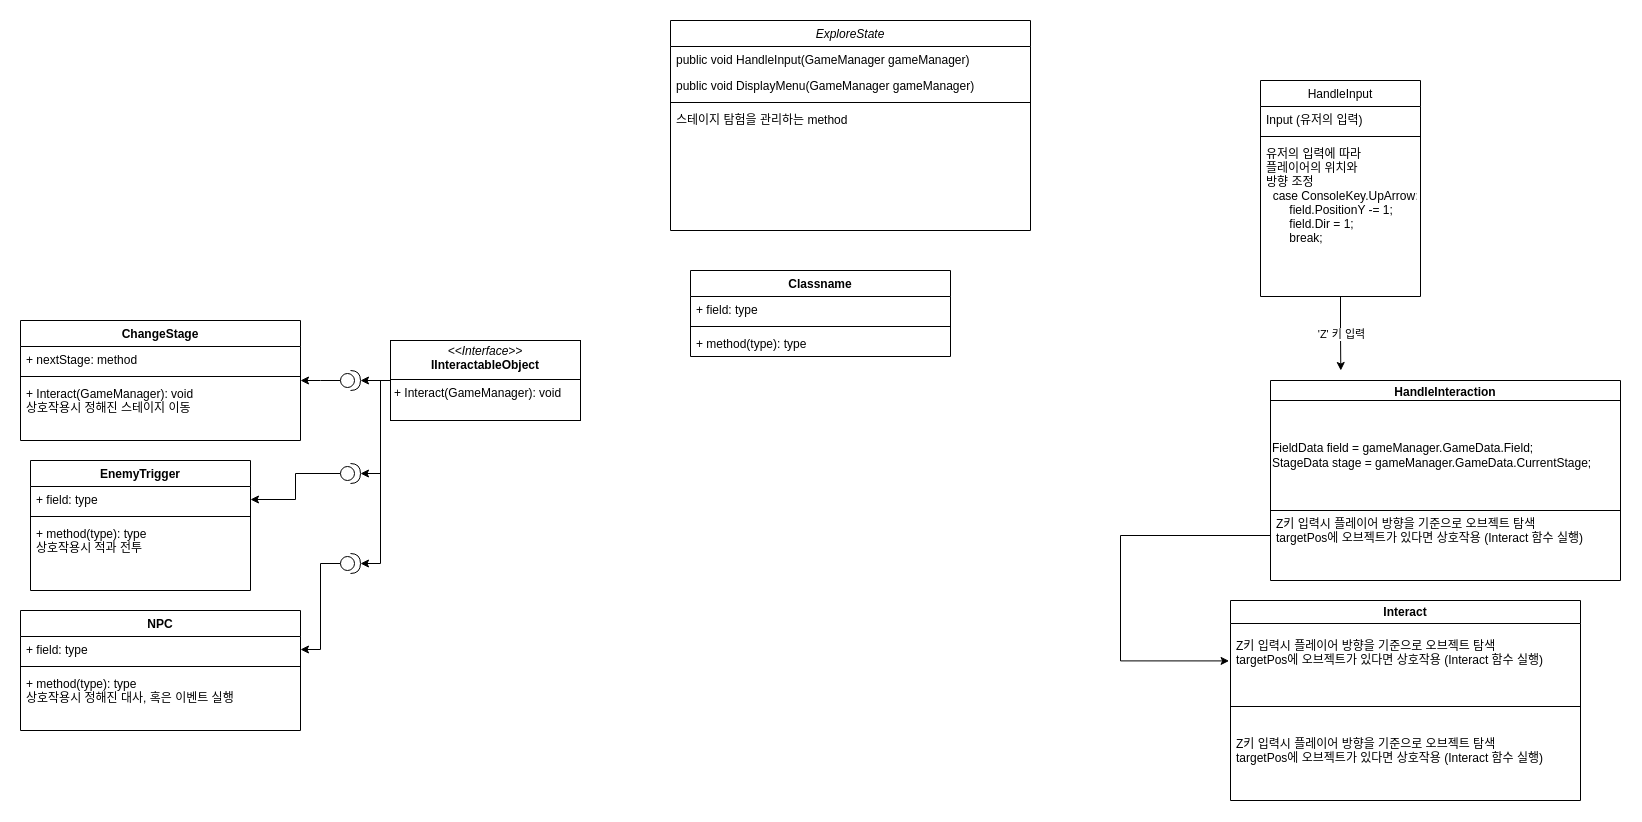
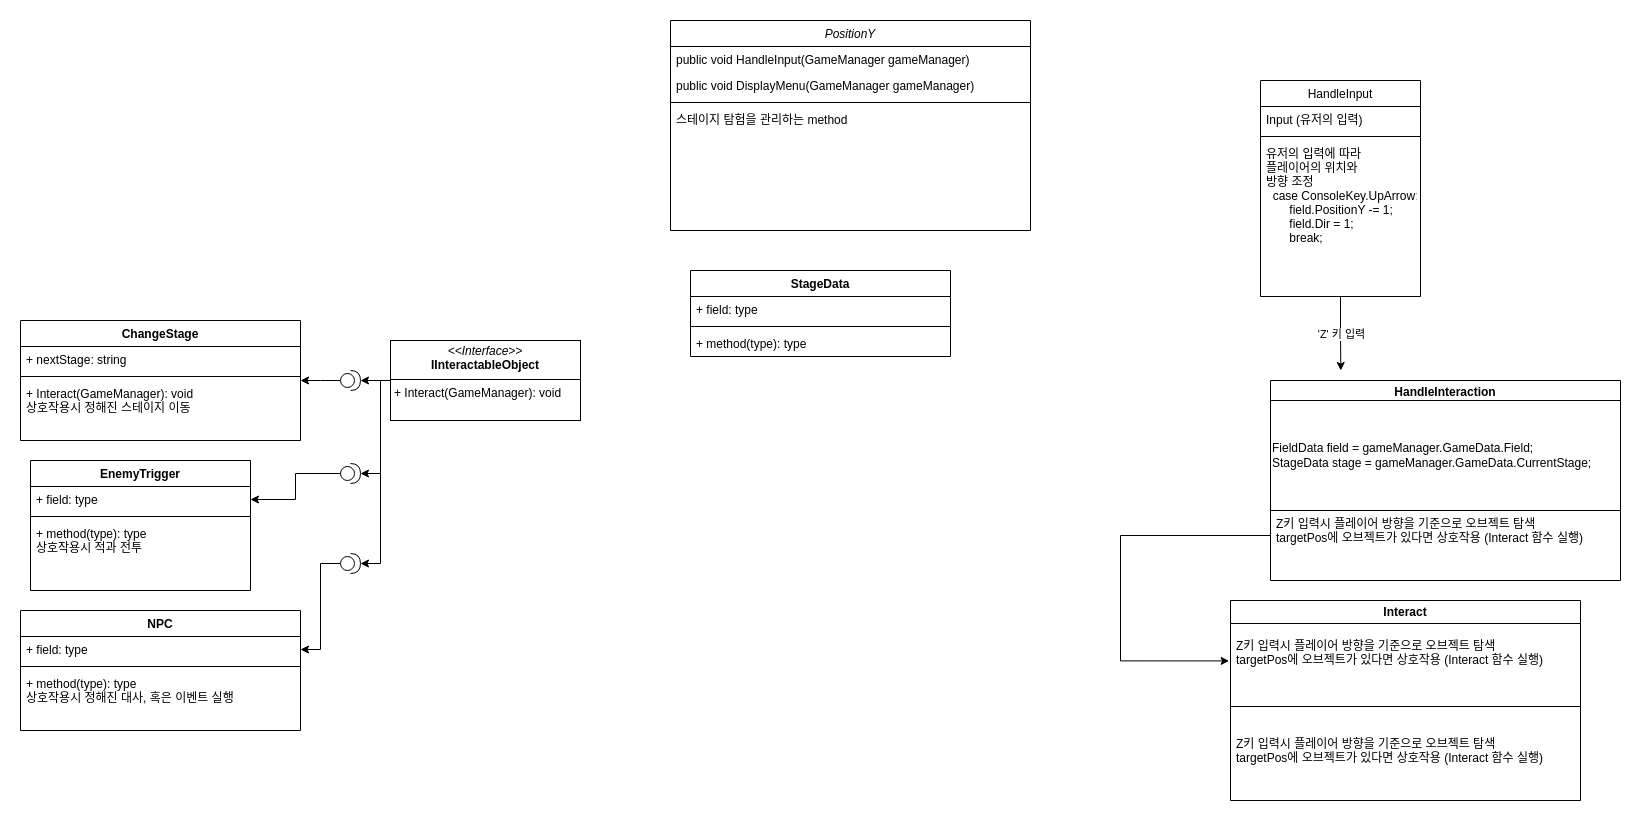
  <mxCell id="0" />
  <mxCell id="1" parent="0" />
- <mxCell id="2" value="ExploreState" style="swimlane;fontStyle=2;align=center;verticalAlign=top;childLayout=stackLayout;horizontal=1;startSize=26;horizontalStack=0;resizeParent=1;resizeLast=0;collapsible=1;marginBottom=0;rounded=0;shadow=0;strokeWidth=1;" parent="1" vertex="1"><mxGeometry x="670" y="20" width="360" height="210" as="geometry"><mxRectangle x="230" y="140" width="160" height="26" as="alternateBounds" /></mxGeometry></mxCell>
+ <mxCell id="2" value="PositionY" style="swimlane;fontStyle=2;align=center;verticalAlign=top;childLayout=stackLayout;horizontal=1;startSize=26;horizontalStack=0;resizeParent=1;resizeLast=0;collapsible=1;marginBottom=0;rounded=0;shadow=0;strokeWidth=1;" parent="1" vertex="1"><mxGeometry x="670" y="20" width="360" height="210" as="geometry"><mxRectangle x="230" y="140" width="160" height="26" as="alternateBounds" /></mxGeometry></mxCell>
  <mxCell id="3" value="public void HandleInput(GameManager gameManager)" style="text;align=left;verticalAlign=top;spacingLeft=4;spacingRight=4;overflow=hidden;rotatable=0;points=[[0,0.5],[1,0.5]];portConstraint=eastwest;" parent="2" vertex="1"><mxGeometry y="26" width="360" height="26" as="geometry" /></mxCell>
  <mxCell id="4" value="public void DisplayMenu(GameManager gameManager)" style="text;align=left;verticalAlign=top;spacingLeft=4;spacingRight=4;overflow=hidden;rotatable=0;points=[[0,0.5],[1,0.5]];portConstraint=eastwest;rounded=0;shadow=0;html=0;" parent="2" vertex="1"><mxGeometry y="52" width="360" height="26" as="geometry" /></mxCell>
  <mxCell id="5" value="" style="line;html=1;strokeWidth=1;align=left;verticalAlign=middle;spacingTop=-1;spacingLeft=3;spacingRight=3;rotatable=0;labelPosition=right;points=[];portConstraint=eastwest;" parent="2" vertex="1"><mxGeometry y="78" width="360" height="8" as="geometry" /></mxCell>
  <mxCell id="6" value="스테이지 탐험을 관리하는 method" style="text;align=left;verticalAlign=top;spacingLeft=4;spacingRight=4;overflow=hidden;rotatable=0;points=[[0,0.5],[1,0.5]];portConstraint=eastwest;" parent="2" vertex="1"><mxGeometry y="86" width="360" height="34" as="geometry" /></mxCell>
  <mxCell id="7" style="edgeStyle=orthogonalEdgeStyle;rounded=0;orthogonalLoop=1;jettySize=auto;html=1;exitX=0.5;exitY=1;exitDx=0;exitDy=0;" edge="1" parent="1" source="9"><mxGeometry relative="1" as="geometry"><mxPoint x="1340.31" y="370" as="targetPoint" /></mxGeometry></mxCell>
  <mxCell id="8" value="'Z' 키 입력" style="edgeLabel;html=1;align=center;verticalAlign=middle;resizable=0;points=[];" vertex="1" connectable="0" parent="7"><mxGeometry x="-0.016" relative="1" as="geometry"><mxPoint as="offset" /></mxGeometry></mxCell>
  <mxCell id="9" value="HandleInput" style="swimlane;fontStyle=0;align=center;verticalAlign=top;childLayout=stackLayout;horizontal=1;startSize=26;horizontalStack=0;resizeParent=1;resizeLast=0;collapsible=1;marginBottom=0;rounded=0;shadow=0;strokeWidth=1;" parent="1" vertex="1"><mxGeometry x="1260" y="80" width="160" height="216" as="geometry"><mxRectangle x="550" y="140" width="160" height="26" as="alternateBounds" /></mxGeometry></mxCell>
  <mxCell id="10" value="Input (유저의 입력)" style="text;align=left;verticalAlign=top;spacingLeft=4;spacingRight=4;overflow=hidden;rotatable=0;points=[[0,0.5],[1,0.5]];portConstraint=eastwest;" parent="9" vertex="1"><mxGeometry y="26" width="160" height="26" as="geometry" /></mxCell>
  <mxCell id="11" value="" style="line;html=1;strokeWidth=1;align=left;verticalAlign=middle;spacingTop=-1;spacingLeft=3;spacingRight=3;rotatable=0;labelPosition=right;points=[];portConstraint=eastwest;" parent="9" vertex="1"><mxGeometry y="52" width="160" height="8" as="geometry" /></mxCell>
  <mxCell id="12" value="유저의 입력에 따라&#10;플레이어의 위치와&#10;방향 조정&#10;  case ConsoleKey.UpArrow:&#10;       field.PositionY -= 1;&#10;       field.Dir = 1;&#10;       break;" style="text;align=left;verticalAlign=top;spacingLeft=4;spacingRight=4;overflow=hidden;rotatable=0;points=[[0,0.5],[1,0.5]];portConstraint=eastwest;" parent="9" vertex="1"><mxGeometry y="60" width="160" height="100" as="geometry" /></mxCell>
  <mxCell id="13" value="HandleInteraction" style="swimlane;whiteSpace=wrap;html=1;" vertex="1" parent="1"><mxGeometry x="1270" y="380" width="350" height="200" as="geometry"><mxRectangle x="730" y="470" width="50" height="40" as="alternateBounds" /></mxGeometry></mxCell>
  <mxCell id="14" value="&lt;div&gt;&lt;span style=&quot;background-color: transparent; color: light-dark(rgb(0, 0, 0), rgb(255, 255, 255));&quot;&gt;FieldData field = gameManager.GameData.Field;&lt;/span&gt;&lt;/div&gt;&lt;div style=&quot;&quot;&gt;StageData stage = gameManager.GameData.CurrentStage;&lt;/div&gt;" style="whiteSpace=wrap;html=1;align=left;" vertex="1" parent="13"><mxGeometry y="20" width="350" height="110" as="geometry" /></mxCell>
  <mxCell id="15" value="Z키 입력시 플레이어 방향을 기준으로 오브젝트 탐색&#10;targetPos에 오브젝트가 있다면 상호작용 (Interact 함수 실행)" style="text;align=left;verticalAlign=top;spacingLeft=4;spacingRight=4;overflow=hidden;rotatable=0;points=[[0,0.5],[1,0.5]];portConstraint=eastwest;" vertex="1" parent="13"><mxGeometry y="130" width="350" height="70" as="geometry" /></mxCell>
  <mxCell id="16" value="Interact" style="swimlane;whiteSpace=wrap;html=1;" vertex="1" parent="1"><mxGeometry x="1230" y="600" width="350" height="200" as="geometry"><mxRectangle x="730" y="470" width="50" height="40" as="alternateBounds" /></mxGeometry></mxCell>
  <mxCell id="17" value="Z키 입력시 플레이어 방향을 기준으로 오브젝트 탐색&#10;targetPos에 오브젝트가 있다면 상호작용 (Interact 함수 실행)" style="text;align=left;verticalAlign=top;spacingLeft=4;spacingRight=4;overflow=hidden;rotatable=0;points=[[0,0.5],[1,0.5]];portConstraint=eastwest;" vertex="1" parent="16"><mxGeometry y="130" width="350" height="70" as="geometry" /></mxCell>
  <mxCell id="18" value="Z키 입력시 플레이어 방향을 기준으로 오브젝트 탐색&#10;targetPos에 오브젝트가 있다면 상호작용 (Interact 함수 실행)" style="text;align=left;verticalAlign=top;spacingLeft=4;spacingRight=4;overflow=hidden;rotatable=0;points=[[0,0.5],[1,0.5]];portConstraint=eastwest;" vertex="1" parent="16"><mxGeometry y="32" width="350" height="70" as="geometry" /></mxCell>
  <mxCell id="19" value="" style="line;html=1;strokeWidth=1;align=left;verticalAlign=middle;spacingTop=-1;spacingLeft=3;spacingRight=3;rotatable=0;labelPosition=right;points=[];portConstraint=eastwest;" vertex="1" parent="16"><mxGeometry y="102" width="350" height="8" as="geometry" /></mxCell>
  <mxCell id="20" style="edgeStyle=orthogonalEdgeStyle;rounded=0;orthogonalLoop=1;jettySize=auto;html=1;entryX=-0.004;entryY=0.406;entryDx=0;entryDy=0;entryPerimeter=0;" edge="1" parent="1" source="15" target="18"><mxGeometry relative="1" as="geometry"><mxPoint x="1220" y="660" as="targetPoint" /><Array as="points"><mxPoint x="1120" y="535" /><mxPoint x="1120" y="660" /><mxPoint x="1229" y="660" /></Array></mxGeometry></mxCell>
  <mxCell id="21" value="&lt;p style=&quot;margin:0px;margin-top:4px;text-align:center;&quot;&gt;&lt;i&gt;&amp;lt;&amp;lt;Interface&amp;gt;&amp;gt;&lt;/i&gt;&lt;br&gt;&lt;b&gt;IInteractableObject&lt;/b&gt;&lt;/p&gt;&lt;hr size=&quot;1&quot; style=&quot;border-style:solid;&quot;&gt;&lt;p style=&quot;margin:0px;margin-left:4px;&quot;&gt;+ Interact(GameManager): void&lt;/p&gt;" style="verticalAlign=top;align=left;overflow=fill;html=1;whiteSpace=wrap;" vertex="1" parent="1"><mxGeometry x="390" y="340" width="190" height="80" as="geometry" /></mxCell>
  <mxCell id="22" style="edgeStyle=orthogonalEdgeStyle;rounded=0;orthogonalLoop=1;jettySize=auto;html=1;exitX=0;exitY=0.5;exitDx=0;exitDy=0;exitPerimeter=0;" edge="1" parent="1" source="23"><mxGeometry relative="1" as="geometry"><mxPoint x="300" y="380" as="targetPoint" /><mxPoint x="310" y="380" as="sourcePoint" /></mxGeometry></mxCell>
  <mxCell id="23" value="" style="shape=providedRequiredInterface;html=1;verticalLabelPosition=bottom;sketch=0;" vertex="1" parent="1"><mxGeometry x="340" y="370" width="20" height="20" as="geometry" /></mxCell>
  <mxCell id="24" value="ChangeStage" style="swimlane;fontStyle=1;align=center;verticalAlign=top;childLayout=stackLayout;horizontal=1;startSize=26;horizontalStack=0;resizeParent=1;resizeParentMax=0;resizeLast=0;collapsible=1;marginBottom=0;whiteSpace=wrap;html=1;" vertex="1" parent="1"><mxGeometry x="20" y="320" width="280" height="120" as="geometry" /></mxCell>
- <mxCell id="25" value="+ nextStage: method" style="text;strokeColor=none;fillColor=none;align=left;verticalAlign=top;spacingLeft=4;spacingRight=4;overflow=hidden;rotatable=0;points=[[0,0.5],[1,0.5]];portConstraint=eastwest;whiteSpace=wrap;html=1;" vertex="1" parent="24"><mxGeometry y="26" width="280" height="26" as="geometry" /></mxCell>
+ <mxCell id="25" value="+ nextStage: string" style="text;strokeColor=none;fillColor=none;align=left;verticalAlign=top;spacingLeft=4;spacingRight=4;overflow=hidden;rotatable=0;points=[[0,0.5],[1,0.5]];portConstraint=eastwest;whiteSpace=wrap;html=1;" vertex="1" parent="24"><mxGeometry y="26" width="280" height="26" as="geometry" /></mxCell>
  <mxCell id="26" value="" style="line;strokeWidth=1;fillColor=none;align=left;verticalAlign=middle;spacingTop=-1;spacingLeft=3;spacingRight=3;rotatable=0;labelPosition=right;points=[];portConstraint=eastwest;strokeColor=inherit;" vertex="1" parent="24"><mxGeometry y="52" width="280" height="8" as="geometry" /></mxCell>
  <mxCell id="27" value="+ Interact(GameManager): void&lt;br&gt;상호작용시 정해진 스테이지 이동" style="text;strokeColor=none;fillColor=none;align=left;verticalAlign=top;spacingLeft=4;spacingRight=4;overflow=hidden;rotatable=0;points=[[0,0.5],[1,0.5]];portConstraint=eastwest;whiteSpace=wrap;html=1;" vertex="1" parent="24"><mxGeometry y="60" width="280" height="60" as="geometry" /></mxCell>
  <mxCell id="28" style="edgeStyle=orthogonalEdgeStyle;rounded=0;orthogonalLoop=1;jettySize=auto;html=1;exitX=0;exitY=0.5;exitDx=0;exitDy=0;exitPerimeter=0;entryX=1;entryY=0.5;entryDx=0;entryDy=0;" edge="1" parent="1" source="29" target="31"><mxGeometry relative="1" as="geometry"><mxPoint x="300" y="473" as="targetPoint" /><mxPoint x="310" y="473" as="sourcePoint" /></mxGeometry></mxCell>
  <mxCell id="29" value="" style="shape=providedRequiredInterface;html=1;verticalLabelPosition=bottom;sketch=0;" vertex="1" parent="1"><mxGeometry x="340" y="463" width="20" height="20" as="geometry" /></mxCell>
  <mxCell id="30" value="EnemyTrigger" style="swimlane;fontStyle=1;align=center;verticalAlign=top;childLayout=stackLayout;horizontal=1;startSize=26;horizontalStack=0;resizeParent=1;resizeParentMax=0;resizeLast=0;collapsible=1;marginBottom=0;whiteSpace=wrap;html=1;" vertex="1" parent="1"><mxGeometry x="30" y="460" width="220" height="130" as="geometry" /></mxCell>
  <mxCell id="31" value="+ field: type" style="text;strokeColor=none;fillColor=none;align=left;verticalAlign=top;spacingLeft=4;spacingRight=4;overflow=hidden;rotatable=0;points=[[0,0.5],[1,0.5]];portConstraint=eastwest;whiteSpace=wrap;html=1;" vertex="1" parent="30"><mxGeometry y="26" width="220" height="26" as="geometry" /></mxCell>
  <mxCell id="32" value="" style="line;strokeWidth=1;fillColor=none;align=left;verticalAlign=middle;spacingTop=-1;spacingLeft=3;spacingRight=3;rotatable=0;labelPosition=right;points=[];portConstraint=eastwest;strokeColor=inherit;" vertex="1" parent="30"><mxGeometry y="52" width="220" height="8" as="geometry" /></mxCell>
  <mxCell id="33" value="+ method(type): type&lt;div&gt;상호작용시 적과 전투&lt;/div&gt;" style="text;strokeColor=none;fillColor=none;align=left;verticalAlign=top;spacingLeft=4;spacingRight=4;overflow=hidden;rotatable=0;points=[[0,0.5],[1,0.5]];portConstraint=eastwest;whiteSpace=wrap;html=1;" vertex="1" parent="30"><mxGeometry y="60" width="220" height="70" as="geometry" /></mxCell>
  <mxCell id="34" style="edgeStyle=orthogonalEdgeStyle;rounded=0;orthogonalLoop=1;jettySize=auto;html=1;exitX=0;exitY=0.5;exitDx=0;exitDy=0;exitPerimeter=0;entryX=1;entryY=0.5;entryDx=0;entryDy=0;" edge="1" source="35" parent="1" target="37"><mxGeometry relative="1" as="geometry"><mxPoint x="300" y="563" as="targetPoint" /><mxPoint x="310" y="563" as="sourcePoint" /></mxGeometry></mxCell>
  <mxCell id="35" value="" style="shape=providedRequiredInterface;html=1;verticalLabelPosition=bottom;sketch=0;" vertex="1" parent="1"><mxGeometry x="340" y="553" width="20" height="20" as="geometry" /></mxCell>
  <mxCell id="36" value="NPC" style="swimlane;fontStyle=1;align=center;verticalAlign=top;childLayout=stackLayout;horizontal=1;startSize=26;horizontalStack=0;resizeParent=1;resizeParentMax=0;resizeLast=0;collapsible=1;marginBottom=0;whiteSpace=wrap;html=1;" vertex="1" parent="1"><mxGeometry x="20" y="610" width="280" height="120" as="geometry" /></mxCell>
  <mxCell id="37" value="+ field: type" style="text;strokeColor=none;fillColor=none;align=left;verticalAlign=top;spacingLeft=4;spacingRight=4;overflow=hidden;rotatable=0;points=[[0,0.5],[1,0.5]];portConstraint=eastwest;whiteSpace=wrap;html=1;" vertex="1" parent="36"><mxGeometry y="26" width="280" height="26" as="geometry" /></mxCell>
  <mxCell id="38" value="" style="line;strokeWidth=1;fillColor=none;align=left;verticalAlign=middle;spacingTop=-1;spacingLeft=3;spacingRight=3;rotatable=0;labelPosition=right;points=[];portConstraint=eastwest;strokeColor=inherit;" vertex="1" parent="36"><mxGeometry y="52" width="280" height="8" as="geometry" /></mxCell>
  <mxCell id="39" value="+ method(type): type&lt;br&gt;상호작용시 정해진 대사, 혹은 이벤트 실행" style="text;strokeColor=none;fillColor=none;align=left;verticalAlign=top;spacingLeft=4;spacingRight=4;overflow=hidden;rotatable=0;points=[[0,0.5],[1,0.5]];portConstraint=eastwest;whiteSpace=wrap;html=1;" vertex="1" parent="36"><mxGeometry y="60" width="280" height="60" as="geometry" /></mxCell>
  <mxCell id="40" style="edgeStyle=orthogonalEdgeStyle;rounded=0;orthogonalLoop=1;jettySize=auto;html=1;entryX=1;entryY=0.5;entryDx=0;entryDy=0;entryPerimeter=0;" edge="1" parent="1" source="21" target="23"><mxGeometry relative="1" as="geometry" /></mxCell>
  <mxCell id="41" style="edgeStyle=orthogonalEdgeStyle;rounded=0;orthogonalLoop=1;jettySize=auto;html=1;entryX=1;entryY=0.5;entryDx=0;entryDy=0;entryPerimeter=0;" edge="1" parent="1" source="21" target="29"><mxGeometry relative="1" as="geometry"><Array as="points"><mxPoint x="380" y="380" /><mxPoint x="380" y="473" /></Array></mxGeometry></mxCell>
  <mxCell id="42" style="edgeStyle=orthogonalEdgeStyle;rounded=0;orthogonalLoop=1;jettySize=auto;html=1;entryX=1;entryY=0.5;entryDx=0;entryDy=0;entryPerimeter=0;" edge="1" parent="1" source="21" target="35"><mxGeometry relative="1" as="geometry"><Array as="points"><mxPoint x="380" y="380" /><mxPoint x="380" y="563" /></Array></mxGeometry></mxCell>
- <mxCell id="43" value="Classname" style="swimlane;fontStyle=1;align=center;verticalAlign=top;childLayout=stackLayout;horizontal=1;startSize=26;horizontalStack=0;resizeParent=1;resizeParentMax=0;resizeLast=0;collapsible=1;marginBottom=0;whiteSpace=wrap;html=1;" vertex="1" parent="1"><mxGeometry x="690" y="270" width="260" height="86" as="geometry" /></mxCell>
+ <mxCell id="43" value="StageData" style="swimlane;fontStyle=1;align=center;verticalAlign=top;childLayout=stackLayout;horizontal=1;startSize=26;horizontalStack=0;resizeParent=1;resizeParentMax=0;resizeLast=0;collapsible=1;marginBottom=0;whiteSpace=wrap;html=1;" vertex="1" parent="1"><mxGeometry x="690" y="270" width="260" height="86" as="geometry" /></mxCell>
  <mxCell id="44" value="+ field: type" style="text;strokeColor=none;fillColor=none;align=left;verticalAlign=top;spacingLeft=4;spacingRight=4;overflow=hidden;rotatable=0;points=[[0,0.5],[1,0.5]];portConstraint=eastwest;whiteSpace=wrap;html=1;" vertex="1" parent="43"><mxGeometry y="26" width="260" height="26" as="geometry" /></mxCell>
  <mxCell id="45" value="" style="line;strokeWidth=1;fillColor=none;align=left;verticalAlign=middle;spacingTop=-1;spacingLeft=3;spacingRight=3;rotatable=0;labelPosition=right;points=[];portConstraint=eastwest;strokeColor=inherit;" vertex="1" parent="43"><mxGeometry y="52" width="260" height="8" as="geometry" /></mxCell>
  <mxCell id="46" value="+ method(type): type" style="text;strokeColor=none;fillColor=none;align=left;verticalAlign=top;spacingLeft=4;spacingRight=4;overflow=hidden;rotatable=0;points=[[0,0.5],[1,0.5]];portConstraint=eastwest;whiteSpace=wrap;html=1;" vertex="1" parent="43"><mxGeometry y="60" width="260" height="26" as="geometry" /></mxCell>
